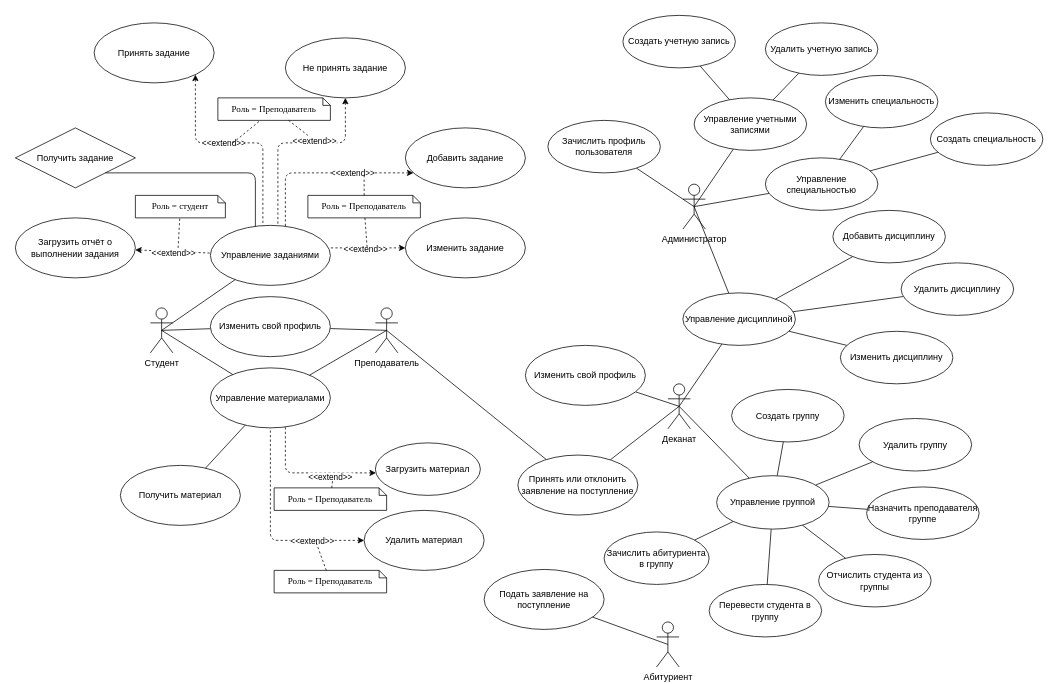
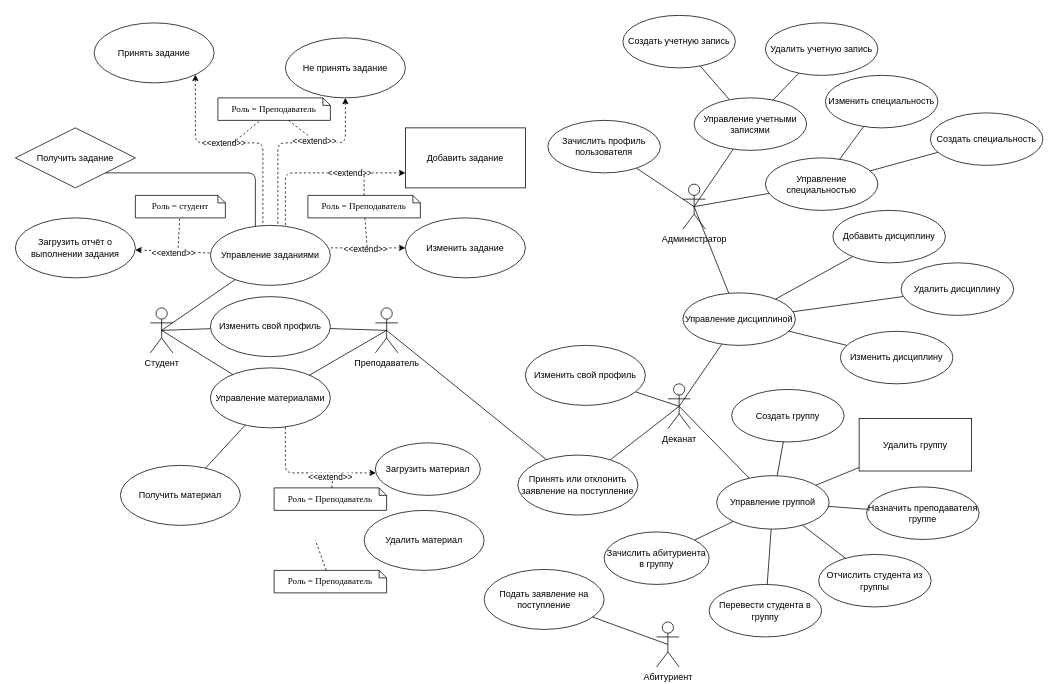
  <mxCell id="0" />
  <mxCell id="1" parent="0" />
  <mxCell id="2" value="Студент" style="shape=umlActor;verticalLabelPosition=bottom;verticalAlign=top;html=1;outlineConnect=0;" parent="1" vertex="1"><mxGeometry x="200" y="410" width="30" height="60" as="geometry" /></mxCell>
  <mxCell id="3" value="Администратор" style="shape=umlActor;verticalLabelPosition=bottom;verticalAlign=top;html=1;outlineConnect=0;" parent="1" vertex="1"><mxGeometry x="910" y="245" width="30" height="60" as="geometry" /></mxCell>
  <mxCell id="4" value="Преподаватель" style="shape=umlActor;verticalLabelPosition=bottom;verticalAlign=top;html=1;outlineConnect=0;" parent="1" vertex="1"><mxGeometry x="500" y="410" width="30" height="60" as="geometry" /></mxCell>
  <mxCell id="5" value="&amp;nbsp;" style="text;whiteSpace=wrap;html=1;" parent="1" vertex="1"><mxGeometry x="80" y="120" width="30" height="30" as="geometry" /></mxCell>
  <mxCell id="6" value="Абитуриент" style="shape=umlActor;verticalLabelPosition=bottom;verticalAlign=top;html=1;outlineConnect=0;" parent="1" vertex="1"><mxGeometry x="875" y="828.75" width="30" height="60" as="geometry" /></mxCell>
  <mxCell id="7" value="Деканат" style="shape=umlActor;verticalLabelPosition=bottom;verticalAlign=top;html=1;outlineConnect=0;" parent="1" vertex="1"><mxGeometry x="890" y="511.25" width="30" height="60" as="geometry" /></mxCell>
  <mxCell id="8" value="Получить задание" style="rhombus;whiteSpace=wrap;html=1;" parent="1" vertex="1"><mxGeometry x="20" y="170" width="160" height="80" as="geometry" /></mxCell>
  <mxCell id="9" value="&lt;div&gt;Загрузить материал&lt;/div&gt;" style="ellipse;whiteSpace=wrap;html=1;" parent="1" vertex="1"><mxGeometry x="500" y="590" width="140" height="70" as="geometry" /></mxCell>
  <mxCell id="10" value="Загрузить отчёт о выполнении задания" style="ellipse;whiteSpace=wrap;html=1;" parent="1" vertex="1"><mxGeometry x="20" y="290" width="160" height="80" as="geometry" /></mxCell>
  <mxCell id="11" value="Создать группу" style="ellipse;whiteSpace=wrap;html=1;" parent="1" vertex="1"><mxGeometry x="975" y="518.75" width="150" height="70" as="geometry" /></mxCell>
  <mxCell id="12" value="&lt;div&gt;Отчислить студента из группы&lt;/div&gt;" style="ellipse;whiteSpace=wrap;html=1;" parent="1" vertex="1"><mxGeometry x="1091" y="738.75" width="150" height="70" as="geometry" /></mxCell>
  <mxCell id="13" value="Зачислить абитуриента в группу " style="ellipse;whiteSpace=wrap;html=1;" parent="1" vertex="1"><mxGeometry x="805" y="708.75" width="140" height="70" as="geometry" /></mxCell>
  <mxCell id="14" value="Назначить преподавателя группе" style="ellipse;whiteSpace=wrap;html=1;" parent="1" vertex="1"><mxGeometry x="1155" y="648.75" width="150" height="70" as="geometry" /></mxCell>
  <mxCell id="15" value="Подать заявление на поступление " style="ellipse;whiteSpace=wrap;html=1;" parent="1" vertex="1"><mxGeometry x="645" y="758.75" width="160" height="80" as="geometry" /></mxCell>
  <mxCell id="16" value="" style="endArrow=none;html=1;entryX=0.5;entryY=0.5;entryDx=0;entryDy=0;entryPerimeter=0;" parent="1" source="15" target="6" edge="1"><mxGeometry width="50" height="50" relative="1" as="geometry"><mxPoint x="2045" y="152.5" as="sourcePoint" /><mxPoint x="2095" y="102.5" as="targetPoint" /></mxGeometry></mxCell>
  <mxCell id="17" value="Изменить задание" style="ellipse;whiteSpace=wrap;html=1;" parent="1" vertex="1"><mxGeometry x="540" y="290" width="160" height="80" as="geometry" /></mxCell>
- <mxCell id="18" value="Добавить задание" style="ellipse;whiteSpace=wrap;html=1;" parent="1" vertex="1"><mxGeometry x="540" y="170" width="160" height="80" as="geometry" /></mxCell>
+ <mxCell id="18" value="Добавить задание" style="whiteSpace=wrap;html=1;rounded=0;" parent="1" vertex="1"><mxGeometry x="540" y="170" width="160" height="80" as="geometry" /></mxCell>
  <mxCell id="19" value="Принять задание" style="ellipse;whiteSpace=wrap;html=1;" parent="1" vertex="1"><mxGeometry x="125" y="30" width="160" height="80" as="geometry" /></mxCell>
  <mxCell id="20" value="Не принять задание" style="ellipse;whiteSpace=wrap;html=1;" parent="1" vertex="1"><mxGeometry x="380" y="50" width="160" height="80" as="geometry" /></mxCell>
  <mxCell id="21" value="Управление заданиями" style="ellipse;whiteSpace=wrap;html=1;" parent="1" vertex="1"><mxGeometry x="280" y="300" width="160" height="80" as="geometry" /></mxCell>
  <mxCell id="22" value="Роль = Преподаватель" style="shape=note;size=10;whiteSpace=wrap;html=1;fillColor=none;fontFamily=Comic Sans MS;" parent="1" vertex="1"><mxGeometry x="410" y="260" width="150" height="30" as="geometry" /></mxCell>
  <mxCell id="23" value="Роль = студент" style="shape=note;size=10;whiteSpace=wrap;html=1;fillColor=none;fontFamily=Comic Sans MS;" parent="1" vertex="1"><mxGeometry x="180" y="260" width="120" height="30" as="geometry" /></mxCell>
  <mxCell id="24" value="" style="endArrow=none;dashed=1;html=1;endFill=0;startArrow=classic;startFill=1;" parent="1" source="10" target="21" edge="1"><mxGeometry width="50" height="50" relative="1" as="geometry"><mxPoint x="160" y="450" as="sourcePoint" /><mxPoint x="210" y="400" as="targetPoint" /></mxGeometry></mxCell>
  <mxCell id="25" value="&amp;lt;&amp;lt;extend&amp;gt;&amp;gt;" style="edgeLabel;html=1;align=center;verticalAlign=middle;resizable=0;points=[];" parent="24" vertex="1" connectable="0"><mxGeometry x="0.152" y="3" relative="1" as="geometry"><mxPoint x="-7" y="4" as="offset" /></mxGeometry></mxCell>
  <mxCell id="26" value="" style="endArrow=none;dashed=1;html=1;" parent="1" target="23" edge="1"><mxGeometry width="50" height="50" relative="1" as="geometry"><mxPoint x="237" y="330" as="sourcePoint" /><mxPoint x="280" y="400" as="targetPoint" /></mxGeometry></mxCell>
  <mxCell id="27" value="" style="endArrow=none;dashed=1;html=1;endFill=0;startArrow=classic;startFill=1;edgeStyle=orthogonalEdgeStyle;" parent="1" source="17" target="21" edge="1"><mxGeometry width="50" height="50" relative="1" as="geometry"><mxPoint x="179.282" y="240" as="sourcePoint" /><mxPoint x="330" y="315.359" as="targetPoint" /><Array as="points"><mxPoint x="490" y="330" /><mxPoint x="490" y="330" /></Array></mxGeometry></mxCell>
  <mxCell id="28" value="&amp;lt;&amp;lt;extend&amp;gt;&amp;gt;" style="edgeLabel;html=1;align=center;verticalAlign=middle;resizable=0;points=[];" parent="27" vertex="1" connectable="0"><mxGeometry x="0.152" y="3" relative="1" as="geometry"><mxPoint x="5" y="-2" as="offset" /></mxGeometry></mxCell>
  <mxCell id="29" value="" style="endArrow=none;dashed=1;html=1;endFill=0;startArrow=classic;startFill=1;edgeStyle=orthogonalEdgeStyle;" parent="1" source="18" target="21" edge="1"><mxGeometry width="50" height="50" relative="1" as="geometry"><mxPoint x="179.282" y="240" as="sourcePoint" /><mxPoint x="330" y="315.359" as="targetPoint" /><Array as="points"><mxPoint x="380" y="230" /></Array></mxGeometry></mxCell>
  <mxCell id="30" value="&amp;lt;&amp;lt;extend&amp;gt;&amp;gt;" style="edgeLabel;html=1;align=center;verticalAlign=middle;resizable=0;points=[];" parent="29" vertex="1" connectable="0"><mxGeometry x="0.152" y="3" relative="1" as="geometry"><mxPoint x="58" y="-3" as="offset" /></mxGeometry></mxCell>
  <mxCell id="31" value="" style="endArrow=none;dashed=1;html=1;" parent="1" source="22" edge="1"><mxGeometry width="50" height="50" relative="1" as="geometry"><mxPoint x="247" y="340" as="sourcePoint" /><mxPoint x="485" y="230" as="targetPoint" /></mxGeometry></mxCell>
  <mxCell id="32" value="" style="endArrow=none;dashed=1;html=1;" parent="1" source="22" edge="1"><mxGeometry width="50" height="50" relative="1" as="geometry"><mxPoint x="495" y="270" as="sourcePoint" /><mxPoint x="489" y="330" as="targetPoint" /></mxGeometry></mxCell>
  <mxCell id="33" value="" style="endArrow=none;dashed=1;html=1;endFill=0;startArrow=classic;startFill=1;edgeStyle=orthogonalEdgeStyle;" parent="1" source="19" target="21" edge="1"><mxGeometry width="50" height="50" relative="1" as="geometry"><mxPoint x="179.282" y="240" as="sourcePoint" /><mxPoint x="350" y="311.27" as="targetPoint" /><Array as="points"><mxPoint x="260" y="190" /><mxPoint x="350" y="190" /></Array></mxGeometry></mxCell>
  <mxCell id="34" value="&amp;lt;&amp;lt;extend&amp;gt;&amp;gt;" style="edgeLabel;html=1;align=center;verticalAlign=middle;resizable=0;points=[];" parent="33" vertex="1" connectable="0"><mxGeometry x="0.152" y="3" relative="1" as="geometry"><mxPoint x="-40" y="3" as="offset" /></mxGeometry></mxCell>
  <mxCell id="35" value="" style="endArrow=none;dashed=1;html=1;endFill=0;startArrow=classic;startFill=1;edgeStyle=orthogonalEdgeStyle;" parent="1" source="20" target="21" edge="1"><mxGeometry width="50" height="50" relative="1" as="geometry"><mxPoint x="270" y="140" as="sourcePoint" /><mxPoint x="360" y="310.314" as="targetPoint" /><Array as="points"><mxPoint x="460" y="190" /><mxPoint x="370" y="190" /></Array></mxGeometry></mxCell>
  <mxCell id="36" value="&amp;lt;&amp;lt;extend&amp;gt;&amp;gt;" style="edgeLabel;html=1;align=center;verticalAlign=middle;resizable=0;points=[];" parent="35" vertex="1" connectable="0"><mxGeometry x="0.152" y="3" relative="1" as="geometry"><mxPoint x="45" y="-3" as="offset" /></mxGeometry></mxCell>
  <mxCell id="37" value="Роль = Преподаватель" style="shape=note;size=10;whiteSpace=wrap;html=1;fillColor=none;fontFamily=Comic Sans MS;" parent="1" vertex="1"><mxGeometry x="290" y="130" width="150" height="30" as="geometry" /></mxCell>
  <mxCell id="38" value="" style="endArrow=none;dashed=1;html=1;" parent="1" source="37" edge="1"><mxGeometry width="50" height="50" relative="1" as="geometry"><mxPoint x="496.091" y="300" as="sourcePoint" /><mxPoint x="410" y="180" as="targetPoint" /></mxGeometry></mxCell>
  <mxCell id="39" value="" style="endArrow=none;dashed=1;html=1;" parent="1" target="37" edge="1"><mxGeometry width="50" height="50" relative="1" as="geometry"><mxPoint x="310" y="190" as="sourcePoint" /><mxPoint x="420" y="190" as="targetPoint" /></mxGeometry></mxCell>
  <mxCell id="40" value="" style="endArrow=none;html=1;exitX=0.5;exitY=0.5;exitDx=0;exitDy=0;exitPerimeter=0;" parent="1" source="2" target="21" edge="1"><mxGeometry width="50" height="50" relative="1" as="geometry"><mxPoint x="160" y="550" as="sourcePoint" /><mxPoint x="210" y="500" as="targetPoint" /></mxGeometry></mxCell>
  <mxCell id="41" value="" style="endArrow=none;html=1;exitX=0.5;exitY=0.5;exitDx=0;exitDy=0;exitPerimeter=0;" parent="1" source="4" target="58" edge="1"><mxGeometry width="50" height="50" relative="1" as="geometry"><mxPoint x="170" y="560" as="sourcePoint" /><mxPoint x="220" y="510" as="targetPoint" /></mxGeometry></mxCell>
  <mxCell id="42" value="Получить материал" style="ellipse;whiteSpace=wrap;html=1;" parent="1" vertex="1"><mxGeometry x="160" y="620" width="160" height="80" as="geometry" /></mxCell>
  <mxCell id="43" value="Удалить материал" style="ellipse;whiteSpace=wrap;html=1;" parent="1" vertex="1"><mxGeometry x="485" y="680" width="160" height="80" as="geometry" /></mxCell>
  <mxCell id="44" value="Управление материалами" style="ellipse;whiteSpace=wrap;html=1;" parent="1" vertex="1"><mxGeometry x="280" y="490" width="160" height="80" as="geometry" /></mxCell>
  <mxCell id="45" value="Роль = Преподаватель" style="shape=note;size=10;whiteSpace=wrap;html=1;fillColor=none;fontFamily=Comic Sans MS;" parent="1" vertex="1"><mxGeometry x="365" y="650" width="150" height="30" as="geometry" /></mxCell>
  <mxCell id="46" value="" style="endArrow=none;dashed=1;html=1;endFill=0;startArrow=classic;startFill=1;edgeStyle=orthogonalEdgeStyle;" parent="1" source="9" target="44" edge="1"><mxGeometry width="50" height="50" relative="1" as="geometry"><mxPoint x="550.718" y="420" as="sourcePoint" /><mxPoint x="330" y="505.359" as="targetPoint" /><Array as="points"><mxPoint x="380" y="630" /></Array></mxGeometry></mxCell>
  <mxCell id="47" value="&amp;lt;&amp;lt;extend&amp;gt;&amp;gt;" style="edgeLabel;html=1;align=center;verticalAlign=middle;resizable=0;points=[];" parent="46" vertex="1" connectable="0"><mxGeometry x="0.152" y="3" relative="1" as="geometry"><mxPoint x="44" y="2" as="offset" /></mxGeometry></mxCell>
  <mxCell id="48" value="" style="endArrow=none;dashed=1;html=1;" parent="1" source="45" edge="1"><mxGeometry width="50" height="50" relative="1" as="geometry"><mxPoint x="247" y="530" as="sourcePoint" /><mxPoint x="443" y="640" as="targetPoint" /></mxGeometry></mxCell>
- <mxCell id="49" value="" style="endArrow=none;dashed=1;html=1;endFill=0;startArrow=classic;startFill=1;edgeStyle=orthogonalEdgeStyle;" parent="1" source="43" target="44" edge="1"><mxGeometry width="50" height="50" relative="1" as="geometry"><mxPoint x="270" y="330" as="sourcePoint" /><mxPoint x="360" y="500.314" as="targetPoint" /></mxGeometry></mxCell>
- <mxCell id="50" value="&amp;lt;&amp;lt;extend&amp;gt;&amp;gt;" style="edgeLabel;html=1;align=center;verticalAlign=middle;resizable=0;points=[];" parent="49" vertex="1" connectable="0"><mxGeometry x="0.152" y="3" relative="1" as="geometry"><mxPoint x="58" y="33" as="offset" /></mxGeometry></mxCell>
  <mxCell id="51" value="Роль = Преподаватель" style="shape=note;size=10;whiteSpace=wrap;html=1;fillColor=none;fontFamily=Comic Sans MS;" parent="1" vertex="1"><mxGeometry x="365" y="760" width="150" height="30" as="geometry" /></mxCell>
  <mxCell id="52" value="" style="endArrow=none;dashed=1;html=1;" parent="1" source="51" edge="1"><mxGeometry width="50" height="50" relative="1" as="geometry"><mxPoint x="496.091" y="490" as="sourcePoint" /><mxPoint x="420" y="720" as="targetPoint" /></mxGeometry></mxCell>
  <mxCell id="53" value="" style="endArrow=none;html=1;" parent="1" source="44" target="42" edge="1"><mxGeometry width="50" height="50" relative="1" as="geometry"><mxPoint x="100" y="580" as="sourcePoint" /><mxPoint x="150" y="530" as="targetPoint" /></mxGeometry></mxCell>
  <mxCell id="54" value="" style="endArrow=none;html=1;edgeStyle=orthogonalEdgeStyle;" parent="1" source="21" target="8" edge="1"><mxGeometry width="50" height="50" relative="1" as="geometry"><mxPoint x="0" y="540" as="sourcePoint" /><mxPoint x="50" y="490" as="targetPoint" /><Array as="points"><mxPoint x="340" y="230" /></Array></mxGeometry></mxCell>
  <mxCell id="55" value="" style="endArrow=none;html=1;entryX=0.5;entryY=0.5;entryDx=0;entryDy=0;entryPerimeter=0;" parent="1" source="44" target="2" edge="1"><mxGeometry width="50" height="50" relative="1" as="geometry"><mxPoint x="60" y="550" as="sourcePoint" /><mxPoint x="110" y="500" as="targetPoint" /></mxGeometry></mxCell>
  <mxCell id="56" value="" style="endArrow=none;html=1;entryX=0.5;entryY=0.5;entryDx=0;entryDy=0;entryPerimeter=0;" parent="1" source="44" target="4" edge="1"><mxGeometry width="50" height="50" relative="1" as="geometry"><mxPoint x="340" y="470" as="sourcePoint" /><mxPoint x="390" y="420" as="targetPoint" /></mxGeometry></mxCell>
  <mxCell id="57" value="" style="endArrow=none;html=1;entryX=0.5;entryY=0.5;entryDx=0;entryDy=0;entryPerimeter=0;" parent="1" source="58" target="7" edge="1"><mxGeometry width="50" height="50" relative="1" as="geometry"><mxPoint x="970" y="620" as="sourcePoint" /><mxPoint x="1020" y="570" as="targetPoint" /></mxGeometry></mxCell>
  <mxCell id="58" value="Принять или отклонить заявление на поступление" style="ellipse;whiteSpace=wrap;html=1;" parent="1" vertex="1"><mxGeometry x="690" y="606.25" width="160" height="80" as="geometry" /></mxCell>
  <mxCell id="59" style="edgeStyle=none;rounded=0;orthogonalLoop=1;jettySize=auto;html=1;startArrow=none;startFill=0;endArrow=none;endFill=0;" parent="1" source="66" target="11" edge="1"><mxGeometry relative="1" as="geometry" /></mxCell>
  <mxCell id="60" style="edgeStyle=none;rounded=0;orthogonalLoop=1;jettySize=auto;html=1;startArrow=none;startFill=0;endArrow=none;endFill=0;" parent="1" source="66" target="67" edge="1"><mxGeometry relative="1" as="geometry" /></mxCell>
  <mxCell id="61" style="edgeStyle=none;rounded=0;orthogonalLoop=1;jettySize=auto;html=1;startArrow=none;startFill=0;endArrow=none;endFill=0;" parent="1" source="66" target="14" edge="1"><mxGeometry relative="1" as="geometry" /></mxCell>
  <mxCell id="62" style="edgeStyle=none;rounded=0;orthogonalLoop=1;jettySize=auto;html=1;startArrow=none;startFill=0;endArrow=none;endFill=0;" parent="1" source="66" target="12" edge="1"><mxGeometry relative="1" as="geometry" /></mxCell>
  <mxCell id="63" style="edgeStyle=none;rounded=0;orthogonalLoop=1;jettySize=auto;html=1;startArrow=none;startFill=0;endArrow=none;endFill=0;" parent="1" source="66" target="68" edge="1"><mxGeometry relative="1" as="geometry" /></mxCell>
  <mxCell id="64" style="edgeStyle=none;rounded=0;orthogonalLoop=1;jettySize=auto;html=1;startArrow=none;startFill=0;endArrow=none;endFill=0;" parent="1" source="66" target="13" edge="1"><mxGeometry relative="1" as="geometry" /></mxCell>
  <mxCell id="65" style="edgeStyle=none;rounded=0;orthogonalLoop=1;jettySize=auto;html=1;entryX=0.5;entryY=0.5;entryDx=0;entryDy=0;entryPerimeter=0;startArrow=none;startFill=0;endArrow=none;endFill=0;" parent="1" source="66" target="7" edge="1"><mxGeometry relative="1" as="geometry" /></mxCell>
  <mxCell id="66" value="Управление группой" style="ellipse;whiteSpace=wrap;html=1;" parent="1" vertex="1"><mxGeometry x="955" y="633.75" width="150" height="71.25" as="geometry" /></mxCell>
- <mxCell id="67" value="Удалить группу" style="ellipse;whiteSpace=wrap;html=1;" parent="1" vertex="1"><mxGeometry x="1145" y="557.5" width="150" height="70" as="geometry" /></mxCell>
+ <mxCell id="67" value="Удалить группу" style="whiteSpace=wrap;html=1;rounded=0;" parent="1" vertex="1"><mxGeometry x="1145" y="557.5" width="150" height="70" as="geometry" /></mxCell>
  <mxCell id="68" value="Перевести студента в группу" style="ellipse;whiteSpace=wrap;html=1;" parent="1" vertex="1"><mxGeometry x="945" y="778.75" width="150" height="70" as="geometry" /></mxCell>
  <mxCell id="69" style="edgeStyle=none;rounded=0;orthogonalLoop=1;jettySize=auto;html=1;entryX=0.5;entryY=0.5;entryDx=0;entryDy=0;entryPerimeter=0;startArrow=none;startFill=0;endArrow=none;endFill=0;" parent="1" source="70" target="3" edge="1"><mxGeometry relative="1" as="geometry" /></mxCell>
  <mxCell id="70" value="Управление специальностью" style="ellipse;whiteSpace=wrap;html=1;" parent="1" vertex="1"><mxGeometry x="1020" y="210" width="150" height="70" as="geometry" /></mxCell>
  <mxCell id="71" style="edgeStyle=none;rounded=0;orthogonalLoop=1;jettySize=auto;html=1;startArrow=none;startFill=0;endArrow=none;endFill=0;" parent="1" source="72" target="70" edge="1"><mxGeometry relative="1" as="geometry" /></mxCell>
  <mxCell id="72" value="Создать специальность" style="ellipse;whiteSpace=wrap;html=1;" parent="1" vertex="1"><mxGeometry x="1240" y="150" width="150" height="70" as="geometry" /></mxCell>
  <mxCell id="73" style="edgeStyle=none;rounded=0;orthogonalLoop=1;jettySize=auto;html=1;startArrow=none;startFill=0;endArrow=none;endFill=0;" parent="1" source="74" target="70" edge="1"><mxGeometry relative="1" as="geometry" /></mxCell>
  <mxCell id="74" value="Изменить специальность" style="ellipse;whiteSpace=wrap;html=1;" parent="1" vertex="1"><mxGeometry x="1100" y="100" width="150" height="70" as="geometry" /></mxCell>
  <mxCell id="75" style="edgeStyle=none;rounded=0;orthogonalLoop=1;jettySize=auto;html=1;startArrow=none;startFill=0;endArrow=none;endFill=0;" parent="1" source="78" target="79" edge="1"><mxGeometry relative="1" as="geometry" /></mxCell>
  <mxCell id="76" style="edgeStyle=none;rounded=0;orthogonalLoop=1;jettySize=auto;html=1;startArrow=none;startFill=0;endArrow=none;endFill=0;" parent="1" source="78" target="80" edge="1"><mxGeometry relative="1" as="geometry" /></mxCell>
  <mxCell id="77" style="edgeStyle=none;rounded=0;orthogonalLoop=1;jettySize=auto;html=1;entryX=0.5;entryY=0.5;entryDx=0;entryDy=0;entryPerimeter=0;startArrow=none;startFill=0;endArrow=none;endFill=0;" parent="1" source="78" target="3" edge="1"><mxGeometry relative="1" as="geometry" /></mxCell>
  <mxCell id="78" value="Управление учетными записями" style="ellipse;whiteSpace=wrap;html=1;" parent="1" vertex="1"><mxGeometry x="925" y="130" width="150" height="70" as="geometry" /></mxCell>
  <mxCell id="79" value="Создать учетную запись" style="ellipse;whiteSpace=wrap;html=1;" parent="1" vertex="1"><mxGeometry x="830" y="20" width="150" height="70" as="geometry" /></mxCell>
  <mxCell id="80" value="Удалить учетную запись" style="ellipse;whiteSpace=wrap;html=1;" parent="1" vertex="1"><mxGeometry x="1020" y="30" width="150" height="70" as="geometry" /></mxCell>
  <mxCell id="81" style="edgeStyle=none;rounded=0;orthogonalLoop=1;jettySize=auto;html=1;entryX=0.5;entryY=0.5;entryDx=0;entryDy=0;entryPerimeter=0;startArrow=none;startFill=0;endArrow=none;endFill=0;" parent="1" source="83" target="2" edge="1"><mxGeometry relative="1" as="geometry" /></mxCell>
  <mxCell id="82" style="edgeStyle=none;rounded=0;orthogonalLoop=1;jettySize=auto;html=1;entryX=0.5;entryY=0.5;entryDx=0;entryDy=0;entryPerimeter=0;startArrow=none;startFill=0;endArrow=none;endFill=0;" parent="1" source="83" target="4" edge="1"><mxGeometry relative="1" as="geometry" /></mxCell>
  <mxCell id="83" value="Изменить свой профиль" style="ellipse;whiteSpace=wrap;html=1;" parent="1" vertex="1"><mxGeometry x="280" y="395" width="160" height="80" as="geometry" /></mxCell>
  <mxCell id="84" style="edgeStyle=none;rounded=0;orthogonalLoop=1;jettySize=auto;html=1;entryX=0.5;entryY=0.5;entryDx=0;entryDy=0;entryPerimeter=0;startArrow=none;startFill=0;endArrow=none;endFill=0;" parent="1" source="85" target="3" edge="1"><mxGeometry relative="1" as="geometry" /></mxCell>
  <mxCell id="85" value="Зачислить профиль пользователя" style="ellipse;whiteSpace=wrap;html=1;" parent="1" vertex="1"><mxGeometry x="730" y="160" width="150" height="70" as="geometry" /></mxCell>
  <mxCell id="86" style="edgeStyle=none;rounded=0;orthogonalLoop=1;jettySize=auto;html=1;entryX=0.5;entryY=0.5;entryDx=0;entryDy=0;entryPerimeter=0;startArrow=none;startFill=0;endArrow=none;endFill=0;" parent="1" source="87" target="7" edge="1"><mxGeometry relative="1" as="geometry" /></mxCell>
  <mxCell id="87" value="Изменить свой профиль" style="ellipse;whiteSpace=wrap;html=1;" parent="1" vertex="1"><mxGeometry x="700" y="460" width="160" height="80" as="geometry" /></mxCell>
  <mxCell id="88" style="edgeStyle=none;rounded=0;orthogonalLoop=1;jettySize=auto;html=1;entryX=0.5;entryY=0.5;entryDx=0;entryDy=0;entryPerimeter=0;endArrow=none;endFill=0;" edge="1" parent="1" source="90" target="3"><mxGeometry relative="1" as="geometry" /></mxCell>
  <mxCell id="89" style="edgeStyle=none;rounded=0;orthogonalLoop=1;jettySize=auto;html=1;entryX=0.5;entryY=0.5;entryDx=0;entryDy=0;entryPerimeter=0;endArrow=none;endFill=0;" edge="1" parent="1" source="90" target="7"><mxGeometry relative="1" as="geometry" /></mxCell>
  <mxCell id="90" value="Управление дисциплиной" style="ellipse;whiteSpace=wrap;html=1;" vertex="1" parent="1"><mxGeometry x="910" y="390" width="150" height="70" as="geometry" /></mxCell>
  <mxCell id="91" style="edgeStyle=none;rounded=0;orthogonalLoop=1;jettySize=auto;html=1;endArrow=none;endFill=0;" edge="1" parent="1" source="92" target="90"><mxGeometry relative="1" as="geometry" /></mxCell>
  <mxCell id="92" value="Добавить дисциплину" style="ellipse;whiteSpace=wrap;html=1;" vertex="1" parent="1"><mxGeometry x="1110" y="280" width="150" height="70" as="geometry" /></mxCell>
  <mxCell id="93" style="rounded=0;orthogonalLoop=1;jettySize=auto;html=1;endArrow=none;endFill=0;" edge="1" parent="1" source="94" target="90"><mxGeometry relative="1" as="geometry" /></mxCell>
  <mxCell id="94" value="Удалить дисциплину" style="ellipse;whiteSpace=wrap;html=1;" vertex="1" parent="1"><mxGeometry x="1201" y="350" width="150" height="70" as="geometry" /></mxCell>
  <mxCell id="95" style="edgeStyle=none;rounded=0;orthogonalLoop=1;jettySize=auto;html=1;endArrow=none;endFill=0;" edge="1" parent="1" source="96" target="90"><mxGeometry relative="1" as="geometry" /></mxCell>
  <mxCell id="96" value="Изменить дисциплину" style="ellipse;whiteSpace=wrap;html=1;" vertex="1" parent="1"><mxGeometry x="1120" y="441.25" width="150" height="70" as="geometry" /></mxCell>
